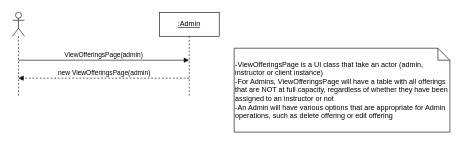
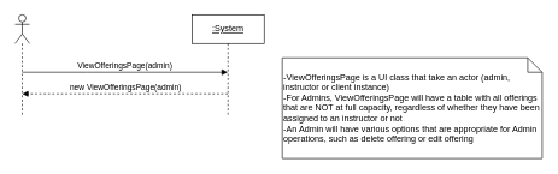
  <mxCell id="0" />
  <mxCell id="1" parent="0" />
  <mxCell id="2" value="" style="shape=umlLifeline;perimeter=lifelinePerimeter;whiteSpace=wrap;html=1;container=1;dropTarget=0;collapsible=0;recursiveResize=0;outlineConnect=0;portConstraint=eastwest;newEdgeStyle={&quot;curved&quot;:0,&quot;rounded&quot;:0};participant=umlActor;" parent="1" vertex="1"><mxGeometry x="20" y="20" width="20" height="140" as="geometry" /></mxCell>
- <mxCell id="3" value="&lt;u&gt;:Admin&lt;/u&gt;" style="shape=umlLifeline;perimeter=lifelinePerimeter;whiteSpace=wrap;html=1;container=1;dropTarget=0;collapsible=0;recursiveResize=0;outlineConnect=0;portConstraint=eastwest;newEdgeStyle={&quot;curved&quot;:0,&quot;rounded&quot;:0};" parent="1" vertex="1"><mxGeometry x="265" y="20" width="100" height="140" as="geometry" /></mxCell>
+ <mxCell id="3" value="&lt;u&gt;:System&lt;/u&gt;" style="shape=umlLifeline;perimeter=lifelinePerimeter;whiteSpace=wrap;html=1;container=1;dropTarget=0;collapsible=0;recursiveResize=0;outlineConnect=0;portConstraint=eastwest;newEdgeStyle={&quot;curved&quot;:0,&quot;rounded&quot;:0};" parent="1" vertex="1"><mxGeometry x="265" y="20" width="100" height="140" as="geometry" /></mxCell>
  <mxCell id="4" value="ViewOfferingsPage(admin)" style="html=1;verticalAlign=bottom;endArrow=block;edgeStyle=elbowEdgeStyle;elbow=vertical;curved=0;rounded=0;" parent="1" edge="1"><mxGeometry x="-0.002" relative="1" as="geometry"><mxPoint x="29.999" y="100" as="sourcePoint" /><Array as="points"><mxPoint x="120.07" y="100" /></Array><mxPoint x="314.57" y="100" as="targetPoint" /><mxPoint as="offset" /></mxGeometry></mxCell>
  <mxCell id="5" value="new ViewOfferingsPage(admin)" style="html=1;verticalAlign=bottom;endArrow=block;edgeStyle=elbowEdgeStyle;elbow=vertical;curved=0;rounded=0;dashed=1;" parent="1" edge="1"><mxGeometry relative="1" as="geometry"><mxPoint x="314.57" y="130" as="sourcePoint" /><Array as="points"><mxPoint x="120.07" y="130" /></Array><mxPoint x="29.999" y="130" as="targetPoint" /><mxPoint as="offset" /></mxGeometry></mxCell>
  <mxCell id="6" value="&lt;div&gt;-ViewOfferingsPage is a UI class that take an actor (admin, instructor or client instance)&lt;/div&gt;-For Admins, ViewOfferingsPage will have a table with all offerings that are NOT at full capacity, regardless of whether they have been assigned to an instructor or not&lt;div&gt;-An Admin will have various options that are appropriate for Admin operations, such as delete offering or edit offering&lt;/div&gt;" style="shape=note;size=20;whiteSpace=wrap;html=1;align=left;" parent="1" vertex="1"><mxGeometry x="390" y="80" width="360" height="140" as="geometry" /></mxCell>
